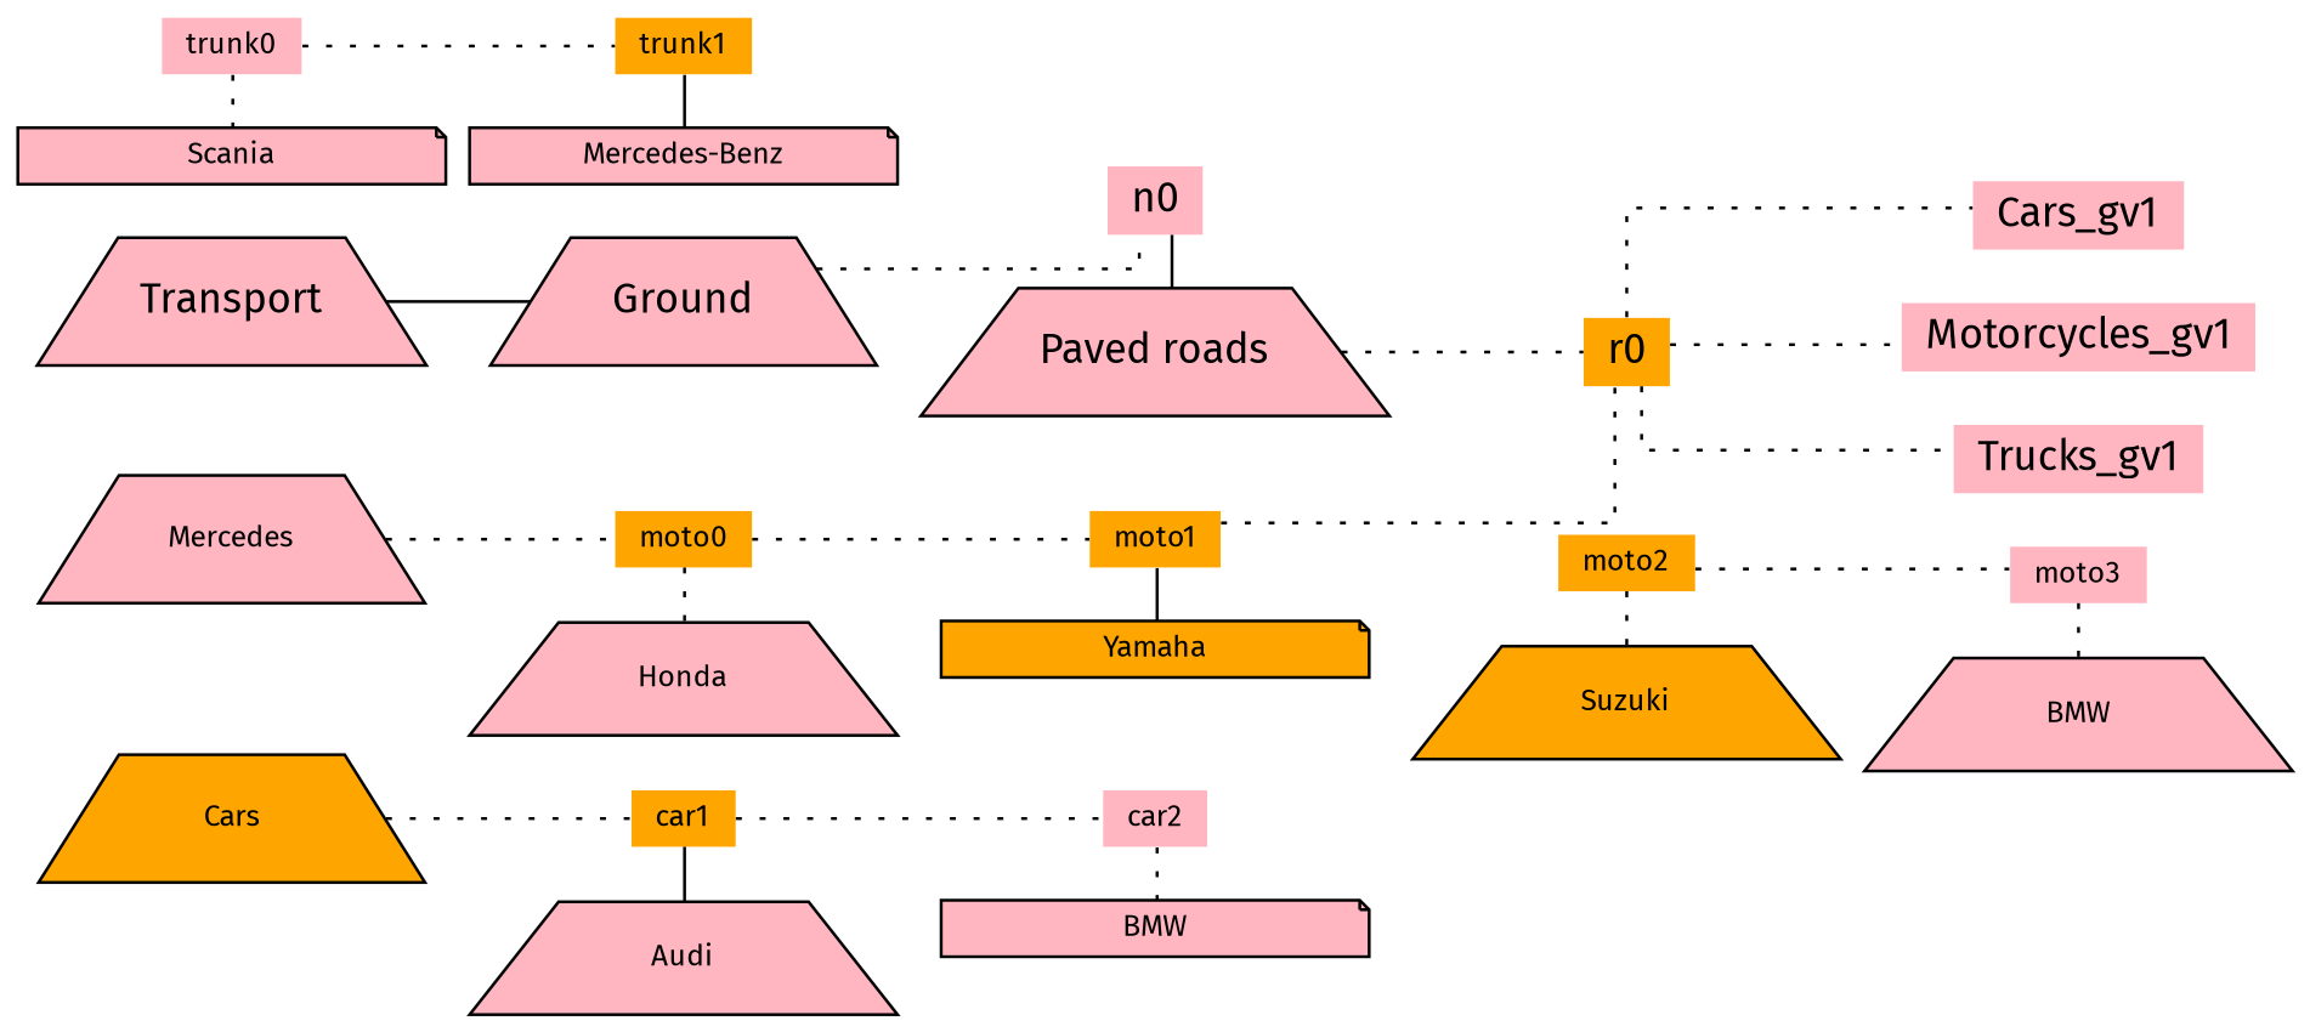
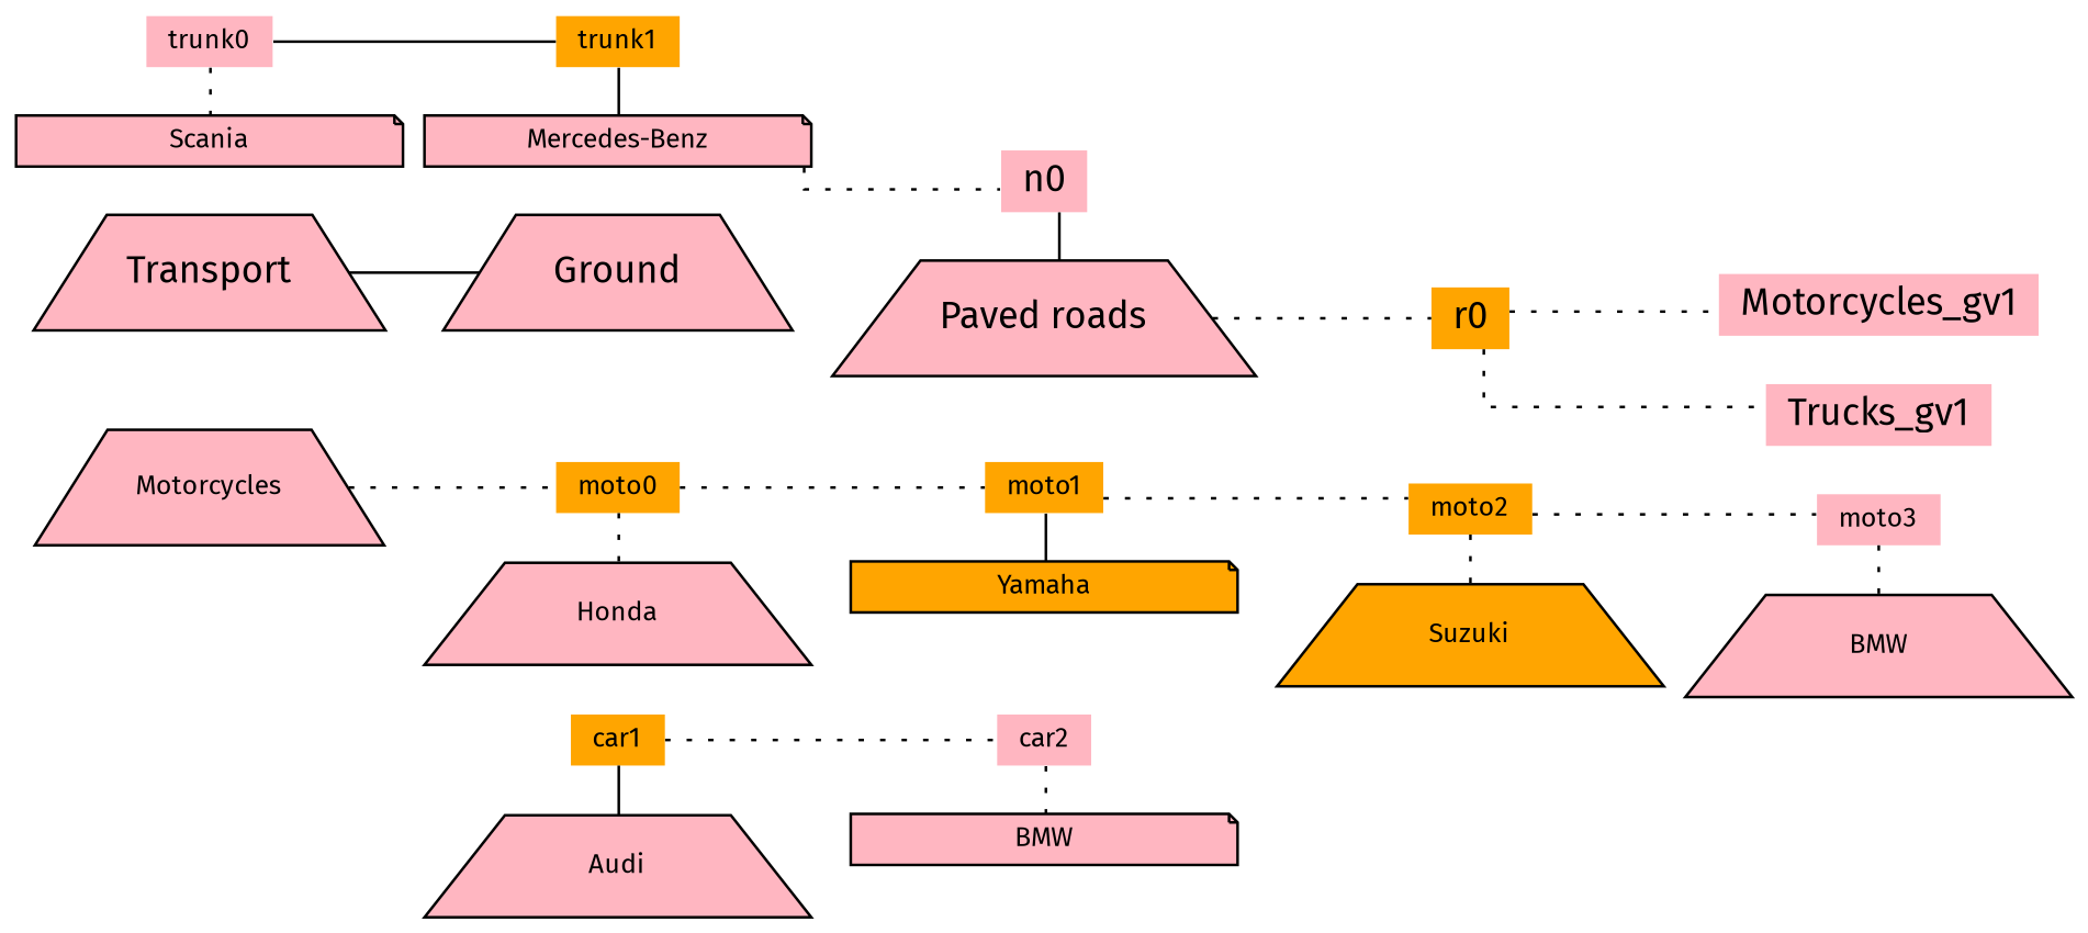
  digraph {
    fontname="Fira Sans"
    rankdir=LR
    ranksep=0.1
    splines=ortho
    node [fillcolor=lightpink fontname="Fira Sans" fontsize=10 shape=none style=filled]
    edge [dir=none fontname="Fira Sans" style=dotted]
    Audi [height=0.2 label=Audi shape=trapezium width=2.0]
    car1 [fillcolor=orange height=0 width=0]
    BMW [height=0.2 label=BMW shape=note width=2.0]
    car2 [height=0 width=0]
-   Cars [fillcolor=orange height=0.6 label=Cars shape=trapezium width=1.8]
    Honda [height=0.2 label=Honda shape=trapezium width=2.0]
    moto0 [fillcolor=orange height=0 width=0]
    Yamaha [fillcolor=orange height=0.2 label=Yamaha shape=note width=2.0]
    moto1 [fillcolor=orange height=0 width=0]
    Suzuki [fillcolor=orange height=0.2 label=Suzuki shape=trapezium width=2.0]
    moto2 [fillcolor=orange height=0 width=0]
    BMW_gv1 [height=0.2 label=BMW shape=trapezium width=2.0]
    moto3 [height=0 width=0]
-   Motorcycles [height=0.6 label=Mercedes shape=trapezium width=1.8]
+   Motorcycles [height=0.6 label=Motorcycles shape=trapezium width=1.8]
    Scania [height=0.2 label=Scania shape=note width=2.0]
    trunk0 [height=0 width=0]
    MercedesBenz [height=0.2 label="Mercedes-Benz" shape=note width=2.0]
    trunk1 [fillcolor=orange height=0 width=0]
    Road [height=0.6 label="Paved roads" shape=trapezium width=1.8 fontsize=""]
    n0 [height=0 width=0 fontsize=""]
    r0 [fillcolor=orange height=0 width=0 fontsize=""]
    ROOT [height=0.6 label=Transport shape=trapezium width=1.8 fontsize=""]
    Ground [height=0.6 label=Ground shape=trapezium width=1.8 fontsize=""]
-   Cars_gv1 [height=0 width=0 fontsize=""]
    Motorcycles_gv1 [height=0 width=0 fontsize=""]
    Trucks_gv1 [height=0 width=0 fontsize=""]
    subgraph sub_1 {
-     Cars
      subgraph sub_2 {
        rank=same
        Audi
        car1
      }
      subgraph sub_3 {
        rank=same
        BMW
        car2
      }
    }
    subgraph sub_4 {
      Motorcycles
      subgraph sub_5 {
        rank=same
        Honda
        moto0
      }
      subgraph sub_6 {
        rank=same
        Yamaha
        moto1
      }
      subgraph sub_7 {
        rank=same
        Suzuki
        moto2
      }
      subgraph sub_8 {
        rank=same
        BMW_gv1
        moto3
      }
    }
    subgraph sub_9 {
      subgraph sub_10 {
        rank=same
        Scania
        trunk0
      }
      subgraph sub_11 {
        rank=same
        MercedesBenz
        trunk1
      }
    }
    subgraph sub_12 {
      r0
      ROOT
      Ground
-     Cars_gv1
      Motorcycles_gv1
      Trucks_gv1
      subgraph sub_13 {
        rank=same
        Road
        n0
      }
    }
    car1 -> Audi [style=solid]
    car1 -> car2
    car2 -> BMW
-   Cars -> car1
    moto0 -> Honda
    moto0 -> moto1
    moto1 -> Yamaha [style=solid]
-   moto1 -> r0
+   moto1 -> moto2
    moto2 -> Suzuki
    moto2 -> moto3
    moto3 -> BMW_gv1
    Motorcycles -> moto0
    trunk0 -> Scania
-   trunk0 -> trunk1
+   trunk0 -> trunk1 [style=solid]
    trunk1 -> MercedesBenz [style=solid]
    Road -> r0
    n0 -> Road [style=solid]
-   r0 -> Cars_gv1
    r0 -> Motorcycles_gv1
    r0 -> Trucks_gv1
    ROOT -> Ground [style=solid]
-   Ground -> n0
+   MercedesBenz -> n0
  }
